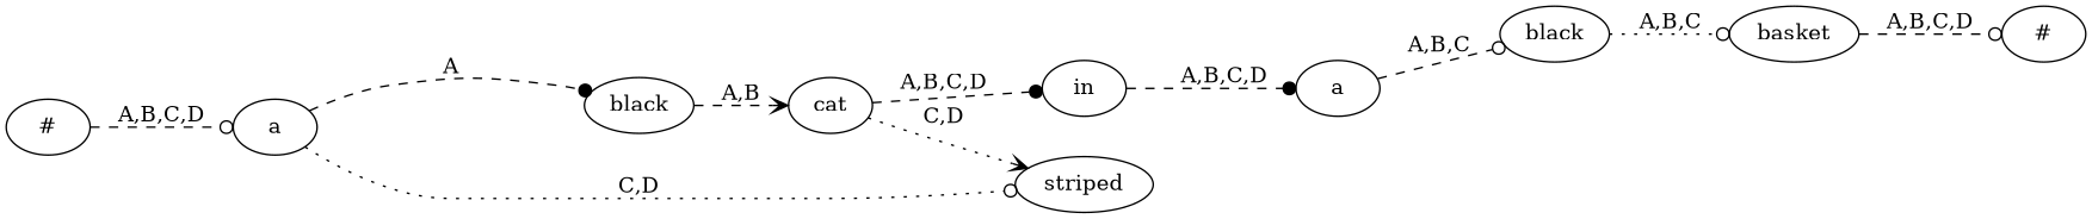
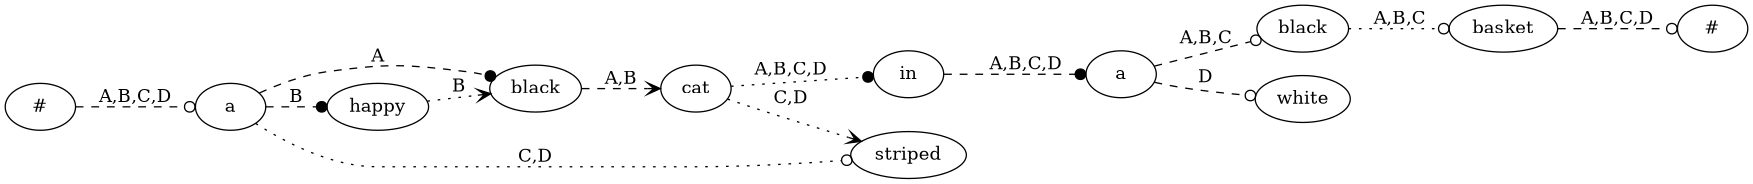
  digraph {
    rankdir=LR
    edge [arrowhead=odot style=dashed]
    n1 [label="#"]
    n2 [label=a]
    n3 [label=black]
+   n4 [label=happy]
    n5 [label=striped]
    n6 [label="#"]
    n7 [label=cat]
    n8 [label=in]
    n9 [label=a]
    n10 [label=black]
+   n11 [label=white]
    n12 [label=basket]
    n1 -> n2 [label="A,B,C,D"]
    n2 -> n3 [arrowhead=dot label=A]
+   n2 -> n4 [arrowhead=dot label=B]
    n2 -> n5 [label="C,D" style=dotted]
    n3 -> n7 [arrowhead=vee label="A,B"]
+   n4 -> n3 [arrowhead=vee label=B style=dotted]
    n7 -> n5 [arrowhead=vee label="C,D" style=dotted]
-   n7 -> n8 [arrowhead=dot label="A,B,C,D"]
+   n7 -> n8 [arrowhead=dot label="A,B,C,D" style=dotted]
    n8 -> n9 [arrowhead=dot label="A,B,C,D"]
    n9 -> n10 [label="A,B,C"]
+   n9 -> n11 [label=D]
    n10 -> n12 [label="A,B,C" style=dotted]
    n12 -> n6 [label="A,B,C,D"]
  }
